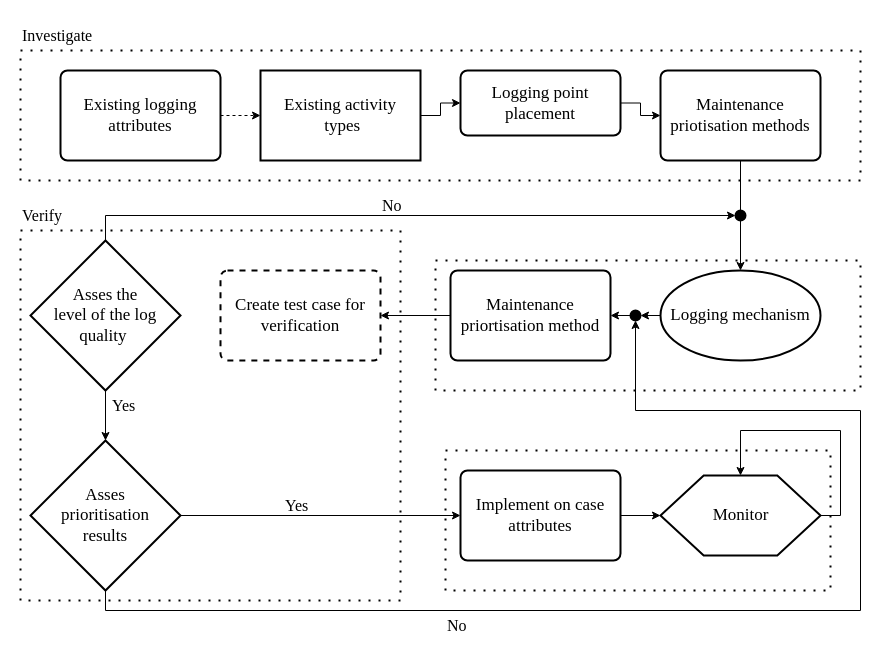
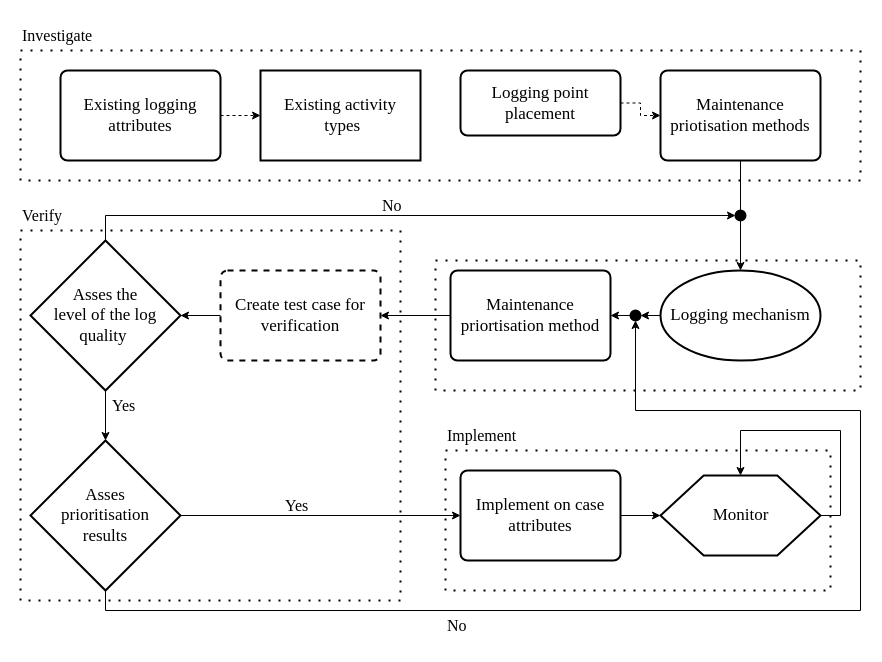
  <mxCell id="0" />
  <mxCell id="1" parent="0" />
  <mxCell id="2" value="" style="rounded=0;whiteSpace=wrap;html=1;dashed=1;dashPattern=1 4;fillColor=none;strokeWidth=2;" parent="1" vertex="1"><mxGeometry x="445" y="450" width="385" height="140" as="geometry" /></mxCell>
  <mxCell id="3" value="" style="rounded=0;whiteSpace=wrap;html=1;dashed=1;dashPattern=1 4;fillColor=none;strokeWidth=2;" parent="1" vertex="1"><mxGeometry y="230" width="380" height="370" as="geometry" x="20" /></mxCell>
  <mxCell id="4" value="" style="rounded=0;whiteSpace=wrap;html=1;dashed=1;dashPattern=1 4;fillColor=none;strokeWidth=2;" parent="1" vertex="1"><mxGeometry y="50" width="840" height="130" as="geometry" x="20" /></mxCell>
  <mxCell id="5" style="edgeStyle=orthogonalEdgeStyle;rounded=0;orthogonalLoop=1;jettySize=auto;html=1;exitX=1;exitY=0.5;exitDx=0;exitDy=0;entryX=0;entryY=0.5;entryDx=0;entryDy=0;fontFamily=Times New Roman;fontSize=17;dashed=1;" parent="1" source="6" target="8" edge="1"><mxGeometry relative="1" as="geometry" /></mxCell>
  <mxCell id="6" value="Existing logging attributes" style="rounded=1;whiteSpace=wrap;html=1;absoluteArcSize=1;arcSize=14;strokeWidth=2;fontFamily=Times New Roman;fillColor=none;fontSize=17;" parent="1" vertex="1"><mxGeometry x="60" y="70" width="160" height="90" as="geometry" /></mxCell>
- <mxCell id="7" style="edgeStyle=orthogonalEdgeStyle;rounded=0;orthogonalLoop=1;jettySize=auto;html=1;exitX=1;exitY=0.5;exitDx=0;exitDy=0;entryX=0;entryY=0.5;entryDx=0;entryDy=0;fontFamily=Times New Roman;fontSize=17;" parent="1" source="8" target="10" edge="1"><mxGeometry relative="1" as="geometry" /></mxCell>
  <mxCell id="8" value="Existing activity&lt;br&gt;&amp;nbsp;types" style="whiteSpace=wrap;html=1;absoluteArcSize=1;arcSize=14;strokeWidth=2;fontFamily=Times New Roman;fillColor=none;fontSize=17;rounded=0;" parent="1" vertex="1"><mxGeometry x="260" y="70" width="160" height="90" as="geometry" /></mxCell>
- <mxCell id="9" style="edgeStyle=orthogonalEdgeStyle;rounded=0;orthogonalLoop=1;jettySize=auto;html=1;exitX=1;exitY=0.5;exitDx=0;exitDy=0;fontFamily=Times New Roman;fontSize=17;" parent="1" source="10" target="12" edge="1"><mxGeometry relative="1" as="geometry" /></mxCell>
+ <mxCell id="9" style="edgeStyle=orthogonalEdgeStyle;rounded=0;orthogonalLoop=1;jettySize=auto;html=1;exitX=1;exitY=0.5;exitDx=0;exitDy=0;fontFamily=Times New Roman;fontSize=17;dashed=1;" parent="1" source="10" target="12" edge="1"><mxGeometry relative="1" as="geometry" /></mxCell>
  <mxCell id="10" value="Logging point placement" style="rounded=1;whiteSpace=wrap;html=1;absoluteArcSize=1;arcSize=14;strokeWidth=2;fontFamily=Times New Roman;fillColor=none;fontSize=17;" parent="1" vertex="1"><mxGeometry x="460" y="70" width="160" height="65" as="geometry" /></mxCell>
  <mxCell id="11" style="edgeStyle=orthogonalEdgeStyle;rounded=0;orthogonalLoop=1;jettySize=auto;html=1;entryX=0.5;entryY=0;entryDx=0;entryDy=0;fontFamily=Times New Roman;fontSize=17;endArrow=none;endFill=0;" parent="1" source="12" target="31" edge="1"><mxGeometry relative="1" as="geometry" /></mxCell>
  <mxCell id="12" value="Maintenance priotisation methods" style="rounded=1;whiteSpace=wrap;html=1;absoluteArcSize=1;arcSize=14;strokeWidth=2;fontFamily=Times New Roman;fillColor=none;fontSize=17;" parent="1" vertex="1"><mxGeometry x="660" y="70" width="160" height="90" as="geometry" /></mxCell>
  <mxCell id="13" style="edgeStyle=orthogonalEdgeStyle;rounded=0;orthogonalLoop=1;jettySize=auto;html=1;exitX=0;exitY=0.5;exitDx=0;exitDy=0;entryX=1;entryY=0.5;entryDx=0;entryDy=0;fontFamily=Times New Roman;fontSize=17;endArrow=classic;endFill=1;" parent="1" source="14" target="29" edge="1"><mxGeometry relative="1" as="geometry" /></mxCell>
  <mxCell id="14" value="Logging mechanism" style="ellipse;whiteSpace=wrap;html=1;absoluteArcSize=1;arcSize=14;strokeWidth=2;fontFamily=Times New Roman;fillColor=none;fontSize=17;" parent="1" vertex="1"><mxGeometry x="660" y="270" width="160" height="90" as="geometry" /></mxCell>
  <mxCell id="15" style="edgeStyle=orthogonalEdgeStyle;rounded=0;orthogonalLoop=1;jettySize=auto;html=1;exitX=0;exitY=0.5;exitDx=0;exitDy=0;fontFamily=Times New Roman;fontSize=17;" parent="1" source="16" target="18" edge="1"><mxGeometry relative="1" as="geometry" /></mxCell>
  <mxCell id="16" value="Maintenance priortisation method" style="rounded=1;whiteSpace=wrap;html=1;absoluteArcSize=1;arcSize=14;strokeWidth=2;fontFamily=Times New Roman;fillColor=none;fontSize=17;" parent="1" vertex="1"><mxGeometry x="450" y="270" width="160" height="90" as="geometry" /></mxCell>
+ <mxCell id="17" style="edgeStyle=orthogonalEdgeStyle;rounded=0;orthogonalLoop=1;jettySize=auto;html=1;exitX=0;exitY=0.5;exitDx=0;exitDy=0;entryX=1;entryY=0.5;entryDx=0;entryDy=0;entryPerimeter=0;fontFamily=Times New Roman;fontSize=17;" parent="1" source="18" target="21" edge="1"><mxGeometry relative="1" as="geometry" /></mxCell>
  <mxCell id="18" value="Create test case for verification" style="rounded=1;whiteSpace=wrap;html=1;absoluteArcSize=1;arcSize=14;strokeWidth=2;fontFamily=Times New Roman;fillColor=none;fontSize=17;dashed=1;" parent="1" vertex="1"><mxGeometry x="220" y="270" width="160" height="90" as="geometry" /></mxCell>
  <mxCell id="19" style="edgeStyle=orthogonalEdgeStyle;rounded=0;orthogonalLoop=1;jettySize=auto;html=1;exitX=0.5;exitY=1;exitDx=0;exitDy=0;exitPerimeter=0;entryX=0.5;entryY=0;entryDx=0;entryDy=0;entryPerimeter=0;fontFamily=Times New Roman;fontSize=17;" parent="1" source="21" target="24" edge="1"><mxGeometry relative="1" as="geometry" /></mxCell>
  <mxCell id="20" style="edgeStyle=orthogonalEdgeStyle;rounded=0;orthogonalLoop=1;jettySize=auto;html=1;exitX=0.5;exitY=0;exitDx=0;exitDy=0;exitPerimeter=0;fontFamily=Times New Roman;fontSize=17;endArrow=classic;endFill=1;entryX=0;entryY=0.5;entryDx=0;entryDy=0;" parent="1" source="21" target="31" edge="1"><mxGeometry relative="1" as="geometry"><mxPoint x="650" y="200" as="targetPoint" /></mxGeometry></mxCell>
  <mxCell id="21" value="Asses the &lt;br&gt;level of the log quality&amp;nbsp;" style="strokeWidth=2;html=1;shape=mxgraph.flowchart.decision;whiteSpace=wrap;fontFamily=Times New Roman;fillColor=none;fontSize=17;" parent="1" vertex="1"><mxGeometry x="30" y="240" width="150" height="150" as="geometry" /></mxCell>
  <mxCell id="22" style="edgeStyle=orthogonalEdgeStyle;rounded=0;orthogonalLoop=1;jettySize=auto;html=1;exitX=1;exitY=0.5;exitDx=0;exitDy=0;exitPerimeter=0;entryX=0;entryY=0.5;entryDx=0;entryDy=0;fontFamily=Times New Roman;fontSize=17;" parent="1" source="24" target="27" edge="1"><mxGeometry relative="1" as="geometry" /></mxCell>
  <mxCell id="23" style="edgeStyle=orthogonalEdgeStyle;rounded=0;orthogonalLoop=1;jettySize=auto;html=1;exitX=0.5;exitY=1;exitDx=0;exitDy=0;exitPerimeter=0;entryX=0.5;entryY=1;entryDx=0;entryDy=0;fontFamily=Times New Roman;fontSize=17;endArrow=classic;endFill=1;" parent="1" source="24" target="29" edge="1"><mxGeometry relative="1" as="geometry"><Array as="points"><mxPoint x="105" y="610" /><mxPoint x="860" y="610" /><mxPoint x="860" y="410" /><mxPoint x="635" y="410" /></Array></mxGeometry></mxCell>
  <mxCell id="24" value="Asses &lt;br&gt;prioritisation &lt;br&gt;results" style="strokeWidth=2;html=1;shape=mxgraph.flowchart.decision;whiteSpace=wrap;fontFamily=Times New Roman;fillColor=none;fontSize=17;" parent="1" vertex="1"><mxGeometry x="30" y="440" width="150" height="150" as="geometry" /></mxCell>
  <mxCell id="25" value="Monitor" style="verticalLabelPosition=middle;verticalAlign=middle;html=1;shape=hexagon;perimeter=hexagonPerimeter2;arcSize=6;size=0.27;strokeWidth=2;fillColor=none;labelPosition=center;align=center;fontFamily=Times New Roman;fontSize=17;" parent="1" vertex="1"><mxGeometry x="660" y="475" width="160" height="80" as="geometry" /></mxCell>
  <mxCell id="26" style="edgeStyle=orthogonalEdgeStyle;rounded=0;orthogonalLoop=1;jettySize=auto;html=1;exitX=1;exitY=0.5;exitDx=0;exitDy=0;entryX=0;entryY=0.5;entryDx=0;entryDy=0;fontFamily=Times New Roman;fontSize=17;" parent="1" source="27" target="25" edge="1"><mxGeometry relative="1" as="geometry" /></mxCell>
  <mxCell id="27" value="Implement on case attributes" style="rounded=1;whiteSpace=wrap;html=1;absoluteArcSize=1;arcSize=14;strokeWidth=2;fontFamily=Times New Roman;fillColor=none;fontSize=17;" parent="1" vertex="1"><mxGeometry x="460" y="470" width="160" height="90" as="geometry" /></mxCell>
  <mxCell id="28" style="edgeStyle=orthogonalEdgeStyle;rounded=0;orthogonalLoop=1;jettySize=auto;html=1;exitX=0;exitY=0.5;exitDx=0;exitDy=0;entryX=1;entryY=0.5;entryDx=0;entryDy=0;fontFamily=Times New Roman;fontSize=17;" parent="1" source="29" target="16" edge="1"><mxGeometry relative="1" as="geometry" /></mxCell>
  <mxCell id="29" value="" style="ellipse;whiteSpace=wrap;html=1;aspect=fixed;strokeWidth=2;fontFamily=Times New Roman;fontSize=17;fillColor=#000000;" parent="1" vertex="1"><mxGeometry x="630" y="310" width="10" height="10" as="geometry" /></mxCell>
  <mxCell id="30" style="edgeStyle=orthogonalEdgeStyle;rounded=0;orthogonalLoop=1;jettySize=auto;html=1;exitX=0.5;exitY=1;exitDx=0;exitDy=0;entryX=0.5;entryY=0;entryDx=0;entryDy=0;fontFamily=Times New Roman;fontSize=17;endArrow=classic;endFill=1;" parent="1" source="31" target="14" edge="1"><mxGeometry relative="1" as="geometry" /></mxCell>
  <mxCell id="31" value="" style="ellipse;whiteSpace=wrap;html=1;aspect=fixed;strokeWidth=2;fontFamily=Times New Roman;fontSize=17;fillColor=#000000;" parent="1" vertex="1"><mxGeometry x="735" y="210" width="10" height="10" as="geometry" /></mxCell>
  <mxCell id="32" value="" style="rounded=0;whiteSpace=wrap;html=1;dashed=1;dashPattern=1 4;fillColor=none;strokeWidth=2;" parent="1" vertex="1"><mxGeometry x="435" y="260" width="425" height="130" as="geometry" /></mxCell>
  <mxCell id="33" style="edgeStyle=orthogonalEdgeStyle;rounded=0;orthogonalLoop=1;jettySize=auto;html=1;exitX=1;exitY=0.5;exitDx=0;exitDy=0;entryX=0.5;entryY=0;entryDx=0;entryDy=0;fontFamily=Times New Roman;fontSize=17;endArrow=classic;endFill=1;" parent="1" source="25" target="25" edge="1"><mxGeometry relative="1" as="geometry"><Array as="points"><mxPoint x="840" y="515" /><mxPoint x="840" y="430" /><mxPoint x="740" y="430" /></Array></mxGeometry></mxCell>
+ <mxCell id="34" value="Implement" style="text;html=1;strokeColor=none;fillColor=none;align=left;verticalAlign=middle;whiteSpace=wrap;rounded=0;dashed=1;dashPattern=1 4;strokeWidth=3;fontSize=16;fontFamily=Times New Roman;" parent="1" vertex="1"><mxGeometry x="445" y="420" width="180" height="30" as="geometry" /></mxCell>
  <mxCell id="35" value="Verify" style="text;html=1;strokeColor=none;fillColor=none;align=left;verticalAlign=middle;whiteSpace=wrap;rounded=0;dashed=1;dashPattern=1 4;strokeWidth=3;fontSize=16;fontFamily=Times New Roman;" parent="1" vertex="1"><mxGeometry y="200" width="180" height="30" as="geometry" x="20" /></mxCell>
  <mxCell id="36" value="Investigate" style="text;html=1;strokeColor=none;fillColor=none;align=left;verticalAlign=middle;whiteSpace=wrap;rounded=0;dashed=1;dashPattern=1 4;strokeWidth=3;fontSize=16;fontFamily=Times New Roman;" parent="1" vertex="1"><mxGeometry y="20" width="180" height="30" as="geometry" x="20" /></mxCell>
  <mxCell id="37" value="No" style="text;html=1;strokeColor=none;fillColor=none;align=left;verticalAlign=middle;whiteSpace=wrap;rounded=0;dashed=1;dashPattern=1 4;strokeWidth=3;fontSize=16;fontFamily=Times New Roman;" vertex="1" parent="1"><mxGeometry x="445" y="610" width="35" height="30" as="geometry" /></mxCell>
  <mxCell id="38" value="Yes" style="text;html=1;strokeColor=none;fillColor=none;align=left;verticalAlign=middle;whiteSpace=wrap;rounded=0;dashed=1;dashPattern=1 4;strokeWidth=3;fontSize=16;fontFamily=Times New Roman;" vertex="1" parent="1"><mxGeometry x="282.5" y="490" width="35" height="30" as="geometry" /></mxCell>
  <mxCell id="39" value="No" style="text;html=1;strokeColor=none;fillColor=none;align=left;verticalAlign=middle;whiteSpace=wrap;rounded=0;dashed=1;dashPattern=1 4;strokeWidth=3;fontSize=16;fontFamily=Times New Roman;" vertex="1" parent="1"><mxGeometry x="380" y="190" width="35" height="30" as="geometry" /></mxCell>
  <mxCell id="40" value="Yes" style="text;html=1;strokeColor=none;fillColor=none;align=left;verticalAlign=middle;whiteSpace=wrap;rounded=0;dashed=1;dashPattern=1 4;strokeWidth=3;fontSize=16;fontFamily=Times New Roman;" vertex="1" parent="1"><mxGeometry x="110" y="390" width="35" height="30" as="geometry" /></mxCell>
